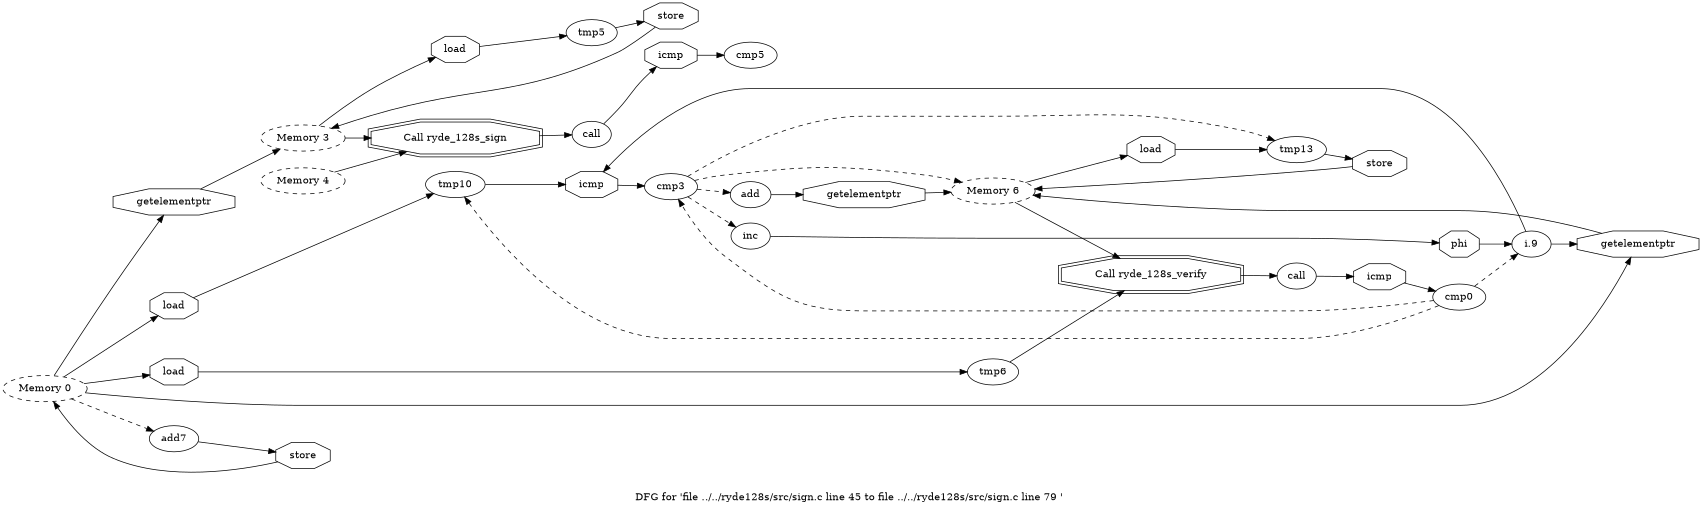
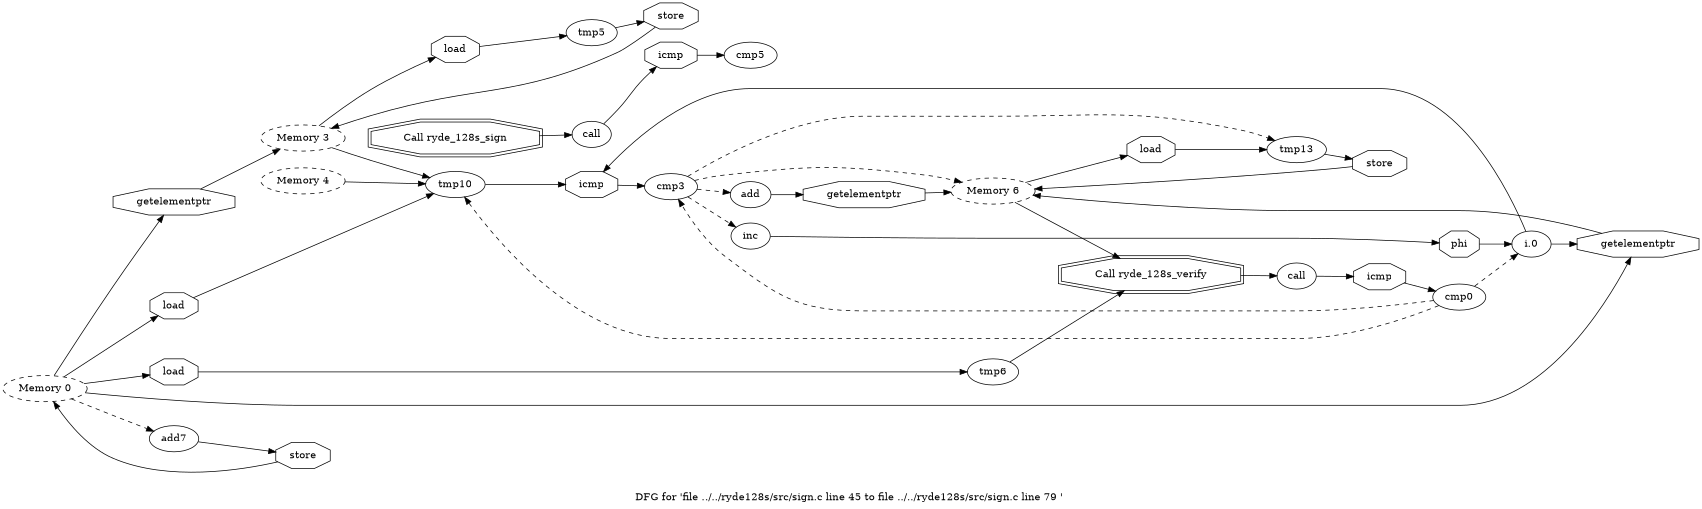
  digraph {
    label="DFG for 'file ../../ryde128s/src/sign.c line 45 to file ../../ryde128s/src/sign.c line 79 ' "
    rankdir=LR
    node [shape=ellipse style=solid]
    n1 [label=call]
    n2 [label=icmp shape=octagon]
    n3 [label=cmp5]
    n4 [label=store shape=octagon]
    n5 [label="Memory 3" style=dashed]
    n6 [label=load shape=octagon]
    n7 [label="Call ryde_128s_sign" shape=doubleoctagon]
    n8 [label=tmp5]
    n9 [label="Memory 0" style=dashed]
    n10 [label=getelementptr shape=octagon]
    n11 [label=load shape=octagon]
    n12 [label=load shape=octagon]
    n13 [label=getelementptr shape=octagon]
    n14 [label=add7]
    n15 [label=tmp10]
    n16 [label=tmp6]
    n17 [label="Memory 6" style=dashed]
    n18 [label=icmp shape=octagon]
    n19 [label="Call ryde_128s_verify" shape=doubleoctagon]
    n20 [label=load shape=octagon]
    n21 [label=store shape=octagon]
    n22 [label=cmp3]
    n23 [label=add]
    n24 [label=tmp13]
    n25 [label=inc]
    n26 [label=getelementptr shape=octagon]
    n27 [label=store shape=octagon]
    n28 [label=phi shape=octagon]
    n29 [label=call]
-   n30 [label="i.9"]
+   n30 [label="i.0"]
    n31 [label=icmp shape=octagon]
    n32 [label=cmp0]
    n33 [label="Memory 4" style=dashed]
    n1 -> n2
    n2 -> n3
    n4 -> n5
    n5 -> n6
-   n5 -> n7
+   n5 -> n15
    n6 -> n8
    n7 -> n1
    n8 -> n4
    n9 -> n10
    n9 -> n11
    n9 -> n12
    n9 -> n13
    n9 -> n14 [style=dashed]
    n10 -> n5
    n11 -> n15
    n12 -> n16
    n13 -> n17
    n14 -> n21
    n15 -> n18
    n16 -> n19
    n17 -> n19
    n17 -> n20
    n18 -> n22
    n19 -> n29
    n20 -> n24
    n21 -> n9
    n22 -> n17 [style=dashed]
    n22 -> n23 [style=dashed]
    n22 -> n24 [style=dashed]
    n22 -> n25 [style=dashed]
    n23 -> n26
    n24 -> n27
    n25 -> n28
    n26 -> n17
    n27 -> n17
    n28 -> n30
    n29 -> n31
    n30 -> n13
    n30 -> n18
    n31 -> n32
    n32 -> n15 [style=dashed]
    n32 -> n22 [style=dashed]
    n32 -> n30 [style=dashed]
-   n33 -> n7
+   n33 -> n15
  }
